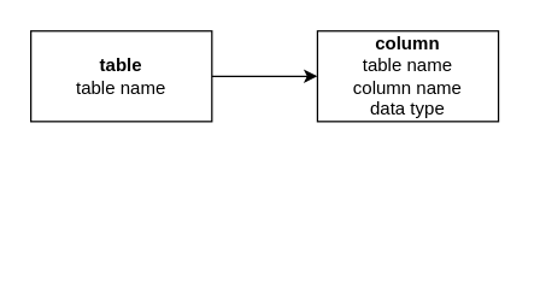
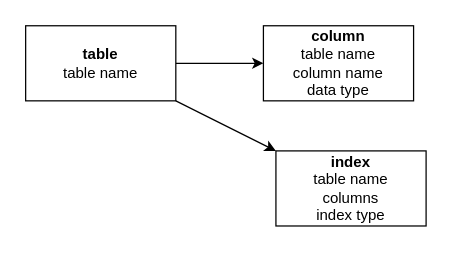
  <mxCell id="0" />
  <mxCell id="1" parent="0" />
  <mxCell id="2" value="" style="edgeStyle=none;html=1;" edge="1" parent="1" source="4" target="5"><mxGeometry relative="1" as="geometry" /></mxCell>
+ <mxCell id="3" value="" style="edgeStyle=none;html=1;" edge="1" parent="1" source="4" target="6"><mxGeometry relative="1" as="geometry" /></mxCell>
  <mxCell id="4" value="&lt;b&gt;table&lt;/b&gt;&lt;br&gt;table name" style="rounded=0;whiteSpace=wrap;html=1;" vertex="1" parent="1"><mxGeometry x="20" y="20" width="120" height="60" as="geometry" /></mxCell>
  <mxCell id="5" value="&lt;b&gt;column&lt;/b&gt;&lt;br&gt;table name&lt;br&gt;column name&lt;br&gt;data type" style="whiteSpace=wrap;html=1;rounded=0;" vertex="1" parent="1"><mxGeometry x="210" y="20" width="120" height="60" as="geometry" /></mxCell>
+ <mxCell id="6" value="&lt;b&gt;index&lt;/b&gt;&lt;br&gt;table name&lt;br&gt;columns&lt;br&gt;index type" style="whiteSpace=wrap;html=1;rounded=0;" vertex="1" parent="1"><mxGeometry x="220" y="120" width="120" height="60" as="geometry" /></mxCell>
